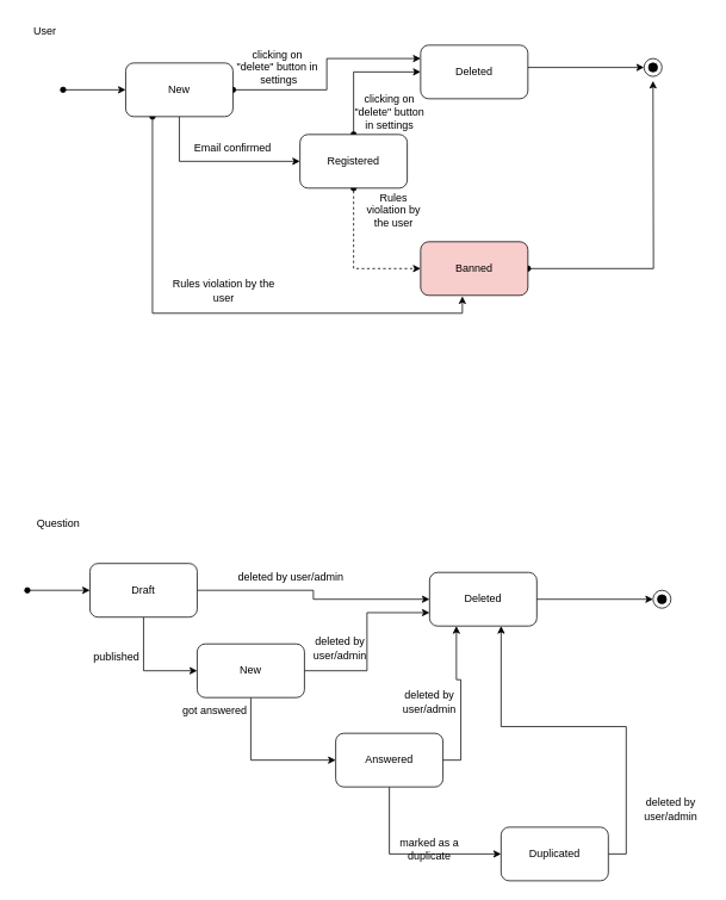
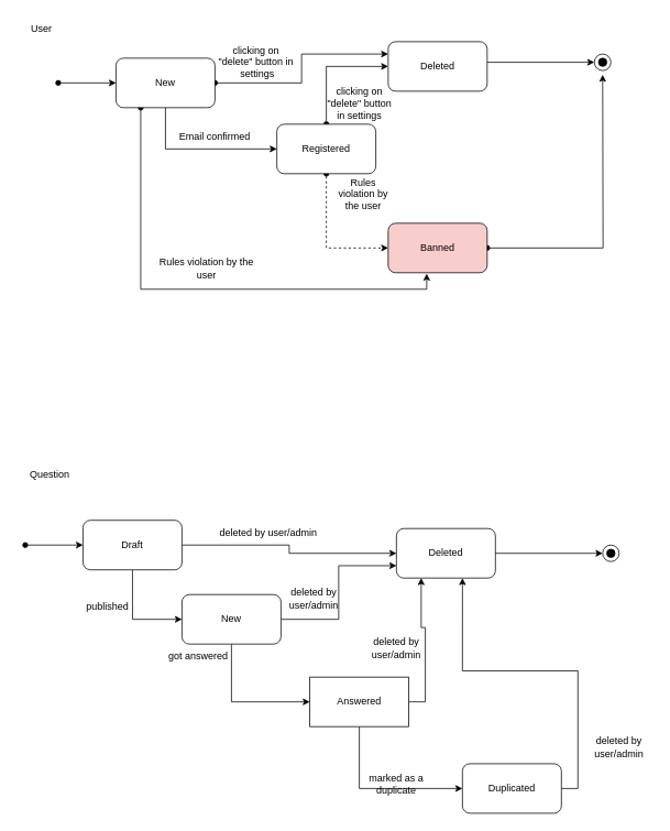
  <mxCell id="0" />
  <mxCell id="1" parent="0" />
  <mxCell id="2" value="" style="ellipse;whiteSpace=wrap;html=1;aspect=fixed;" vertex="1" parent="1"><mxGeometry x="720" y="65" width="20" height="20" as="geometry" /></mxCell>
  <mxCell id="3" style="edgeStyle=orthogonalEdgeStyle;rounded=0;orthogonalLoop=1;jettySize=auto;html=1;exitX=0.5;exitY=1;exitDx=0;exitDy=0;entryX=0;entryY=0.5;entryDx=0;entryDy=0;" edge="1" parent="1" source="6" target="9"><mxGeometry relative="1" as="geometry" /></mxCell>
  <mxCell id="4" style="edgeStyle=orthogonalEdgeStyle;rounded=0;orthogonalLoop=1;jettySize=auto;html=1;exitX=1;exitY=0.5;exitDx=0;exitDy=0;entryX=0;entryY=0.25;entryDx=0;entryDy=0;startArrow=oval;startFill=1;sourcePerimeterSpacing=10;targetPerimeterSpacing=8;strokeWidth=1;" edge="1" parent="1" source="6" target="37"><mxGeometry relative="1" as="geometry" /></mxCell>
  <mxCell id="5" style="edgeStyle=orthogonalEdgeStyle;rounded=0;orthogonalLoop=1;jettySize=auto;html=1;exitX=0.25;exitY=1;exitDx=0;exitDy=0;entryX=0.389;entryY=1.017;entryDx=0;entryDy=0;entryPerimeter=0;startArrow=oval;startFill=1;sourcePerimeterSpacing=10;targetPerimeterSpacing=8;strokeWidth=1;" edge="1" parent="1" source="6" target="39"><mxGeometry relative="1" as="geometry" /></mxCell>
  <mxCell id="6" value="New" style="rounded=1;whiteSpace=wrap;html=1;" vertex="1" parent="1"><mxGeometry x="140" y="70" width="120" height="60" as="geometry" /></mxCell>
  <mxCell id="7" style="edgeStyle=orthogonalEdgeStyle;rounded=0;orthogonalLoop=1;jettySize=auto;html=1;exitX=0.5;exitY=1;exitDx=0;exitDy=0;entryX=0;entryY=0.5;entryDx=0;entryDy=0;startArrow=oval;startFill=1;sourcePerimeterSpacing=10;targetPerimeterSpacing=8;strokeWidth=1;dashed=1;" edge="1" parent="1" source="9" target="39"><mxGeometry relative="1" as="geometry" /></mxCell>
  <mxCell id="8" style="edgeStyle=orthogonalEdgeStyle;rounded=0;orthogonalLoop=1;jettySize=auto;html=1;exitX=0.5;exitY=0;exitDx=0;exitDy=0;entryX=0;entryY=0.5;entryDx=0;entryDy=0;startArrow=oval;startFill=1;sourcePerimeterSpacing=10;targetPerimeterSpacing=8;strokeWidth=1;" edge="1" parent="1" source="9" target="37"><mxGeometry relative="1" as="geometry" /></mxCell>
  <mxCell id="9" value="Registered" style="rounded=1;whiteSpace=wrap;html=1;" vertex="1" parent="1"><mxGeometry x="335" y="150" width="120" height="60" as="geometry" /></mxCell>
  <mxCell id="10" value="Email confirmed" style="text;html=1;strokeColor=none;fillColor=none;align=center;verticalAlign=middle;whiteSpace=wrap;rounded=0;" vertex="1" parent="1"><mxGeometry x="210" y="150" width="100" height="30" as="geometry" /></mxCell>
  <mxCell id="11" style="edgeStyle=orthogonalEdgeStyle;rounded=0;orthogonalLoop=1;jettySize=auto;html=1;exitX=1;exitY=0.5;exitDx=0;exitDy=0;entryX=0;entryY=0.5;entryDx=0;entryDy=0;" edge="1" parent="1" source="13" target="20"><mxGeometry relative="1" as="geometry" /></mxCell>
  <mxCell id="12" style="edgeStyle=orthogonalEdgeStyle;rounded=0;orthogonalLoop=1;jettySize=auto;html=1;exitX=0.5;exitY=1;exitDx=0;exitDy=0;entryX=0;entryY=0.5;entryDx=0;entryDy=0;" edge="1" parent="1" source="13" target="16"><mxGeometry relative="1" as="geometry" /></mxCell>
  <mxCell id="13" value="Draft" style="rounded=1;whiteSpace=wrap;html=1;" vertex="1" parent="1"><mxGeometry x="100" y="630" width="120" height="60" as="geometry" /></mxCell>
  <mxCell id="14" style="edgeStyle=orthogonalEdgeStyle;rounded=0;orthogonalLoop=1;jettySize=auto;html=1;exitX=1;exitY=0.5;exitDx=0;exitDy=0;entryX=0;entryY=0.75;entryDx=0;entryDy=0;" edge="1" parent="1" source="16" target="20"><mxGeometry relative="1" as="geometry" /></mxCell>
  <mxCell id="15" style="edgeStyle=orthogonalEdgeStyle;rounded=0;orthogonalLoop=1;jettySize=auto;html=1;exitX=0.5;exitY=1;exitDx=0;exitDy=0;entryX=0;entryY=0.5;entryDx=0;entryDy=0;" edge="1" parent="1" source="16" target="19"><mxGeometry relative="1" as="geometry" /></mxCell>
  <mxCell id="16" value="New" style="rounded=1;whiteSpace=wrap;html=1;" vertex="1" parent="1"><mxGeometry x="220" y="720" width="120" height="60" as="geometry" /></mxCell>
  <mxCell id="17" style="edgeStyle=orthogonalEdgeStyle;rounded=0;orthogonalLoop=1;jettySize=auto;html=1;exitX=1;exitY=0.5;exitDx=0;exitDy=0;entryX=0.25;entryY=1;entryDx=0;entryDy=0;" edge="1" parent="1" source="19" target="20"><mxGeometry relative="1" as="geometry" /></mxCell>
  <mxCell id="18" style="edgeStyle=orthogonalEdgeStyle;rounded=0;orthogonalLoop=1;jettySize=auto;html=1;exitX=0.5;exitY=1;exitDx=0;exitDy=0;entryX=0;entryY=0.5;entryDx=0;entryDy=0;" edge="1" parent="1" source="19" target="22"><mxGeometry relative="1" as="geometry" /></mxCell>
- <mxCell id="19" value="Answered" style="rounded=1;whiteSpace=wrap;html=1;" vertex="1" parent="1"><mxGeometry x="375" y="820" width="120" height="60" as="geometry" /></mxCell>
+ <mxCell id="19" value="Answered" style="whiteSpace=wrap;html=1;rounded=0;" vertex="1" parent="1"><mxGeometry x="375" y="820" width="120" height="60" as="geometry" /></mxCell>
  <mxCell id="20" value="Deleted" style="rounded=1;whiteSpace=wrap;html=1;" vertex="1" parent="1"><mxGeometry x="480" y="640" width="120" height="60" as="geometry" /></mxCell>
  <mxCell id="21" style="edgeStyle=orthogonalEdgeStyle;rounded=0;orthogonalLoop=1;jettySize=auto;html=1;exitX=1;exitY=0.5;exitDx=0;exitDy=0;entryX=0.667;entryY=1;entryDx=0;entryDy=0;entryPerimeter=0;" edge="1" parent="1" source="22" target="20"><mxGeometry relative="1" as="geometry" /></mxCell>
  <mxCell id="22" value="Duplicated" style="rounded=1;whiteSpace=wrap;html=1;" vertex="1" parent="1"><mxGeometry x="560" y="925" width="120" height="60" as="geometry" /></mxCell>
  <mxCell id="23" value="deleted by user/admin" style="text;html=1;strokeColor=none;fillColor=none;align=center;verticalAlign=middle;whiteSpace=wrap;rounded=0;" vertex="1" parent="1"><mxGeometry x="250" y="630" width="150" height="30" as="geometry" /></mxCell>
  <mxCell id="24" value="deleted by user/admin" style="text;html=1;strokeColor=none;fillColor=none;align=center;verticalAlign=middle;whiteSpace=wrap;rounded=0;" vertex="1" parent="1"><mxGeometry x="340" y="710" width="80" height="30" as="geometry" /></mxCell>
  <mxCell id="25" value="deleted by user/admin" style="text;html=1;strokeColor=none;fillColor=none;align=center;verticalAlign=middle;whiteSpace=wrap;rounded=0;" vertex="1" parent="1"><mxGeometry x="440" y="770" width="80" height="30" as="geometry" /></mxCell>
  <mxCell id="26" value="deleted by user/admin" style="text;html=1;strokeColor=none;fillColor=none;align=center;verticalAlign=middle;whiteSpace=wrap;rounded=0;" vertex="1" parent="1"><mxGeometry x="710" y="890" width="80" height="30" as="geometry" /></mxCell>
  <mxCell id="27" value="published" style="text;html=1;strokeColor=none;fillColor=none;align=center;verticalAlign=middle;whiteSpace=wrap;rounded=0;" vertex="1" parent="1"><mxGeometry x="90" y="720" width="80" height="30" as="geometry" /></mxCell>
  <mxCell id="28" value="got answered" style="text;html=1;strokeColor=none;fillColor=none;align=center;verticalAlign=middle;whiteSpace=wrap;rounded=0;" vertex="1" parent="1"><mxGeometry x="200" y="780" width="80" height="30" as="geometry" /></mxCell>
  <mxCell id="29" value="marked as a duplicate" style="text;html=1;strokeColor=none;fillColor=none;align=center;verticalAlign=middle;whiteSpace=wrap;rounded=0;" vertex="1" parent="1"><mxGeometry x="440" y="935" width="80" height="30" as="geometry" /></mxCell>
  <mxCell id="30" value="User" style="text;html=1;strokeColor=none;fillColor=none;align=center;verticalAlign=middle;whiteSpace=wrap;rounded=0;" vertex="1" parent="1"><mxGeometry x="20" y="20" width="60" height="30" as="geometry" /></mxCell>
- <mxCell id="31" value="Question" style="text;html=1;strokeColor=none;fillColor=none;align=center;verticalAlign=middle;whiteSpace=wrap;rounded=0;" vertex="1" parent="1"><mxGeometry x="35" y="570" width="60" height="30" as="geometry" /></mxCell>
+ <mxCell id="31" value="Question" style="text;html=1;strokeColor=none;fillColor=none;align=center;verticalAlign=middle;whiteSpace=wrap;rounded=0;" vertex="1" parent="1"><mxGeometry x="30" y="560" width="60" height="30" as="geometry" /></mxCell>
  <mxCell id="32" value="" style="endArrow=classic;startArrow=oval;html=1;rounded=0;entryX=0;entryY=0.5;entryDx=0;entryDy=0;startFill=1;strokeWidth=1;targetPerimeterSpacing=8;sourcePerimeterSpacing=10;" edge="1" parent="1" target="6"><mxGeometry width="50" height="50" relative="1" as="geometry"><mxPoint x="70" y="100" as="sourcePoint" /><mxPoint x="460" y="60" as="targetPoint" /></mxGeometry></mxCell>
  <mxCell id="33" value="" style="endArrow=classic;startArrow=oval;html=1;rounded=0;entryX=0;entryY=0.5;entryDx=0;entryDy=0;startFill=1;strokeWidth=1;targetPerimeterSpacing=8;sourcePerimeterSpacing=10;" edge="1" parent="1"><mxGeometry width="50" height="50" relative="1" as="geometry"><mxPoint x="30" y="660" as="sourcePoint" /><mxPoint x="100" y="660" as="targetPoint" /></mxGeometry></mxCell>
  <mxCell id="34" value="" style="ellipse;whiteSpace=wrap;html=1;aspect=fixed;" vertex="1" parent="1"><mxGeometry x="730" y="660" width="20" height="20" as="geometry" /></mxCell>
  <mxCell id="35" value="" style="endArrow=classic;html=1;rounded=0;sourcePerimeterSpacing=10;targetPerimeterSpacing=8;strokeWidth=1;entryX=0;entryY=0.5;entryDx=0;entryDy=0;exitX=1;exitY=0.5;exitDx=0;exitDy=0;" edge="1" parent="1" source="20" target="34"><mxGeometry width="50" height="50" relative="1" as="geometry"><mxPoint x="410" y="880" as="sourcePoint" /><mxPoint x="460" y="830" as="targetPoint" /></mxGeometry></mxCell>
  <mxCell id="36" value="" style="ellipse;whiteSpace=wrap;html=1;aspect=fixed;fillColor=#050505;" vertex="1" parent="1"><mxGeometry x="735" y="665" width="10" height="10" as="geometry" /></mxCell>
  <mxCell id="37" value="Deleted" style="rounded=1;whiteSpace=wrap;html=1;" vertex="1" parent="1"><mxGeometry x="470" y="50" width="120" height="60" as="geometry" /></mxCell>
  <mxCell id="38" style="edgeStyle=orthogonalEdgeStyle;rounded=0;orthogonalLoop=1;jettySize=auto;html=1;exitX=1;exitY=0.5;exitDx=0;exitDy=0;startArrow=oval;startFill=1;sourcePerimeterSpacing=10;targetPerimeterSpacing=8;strokeWidth=1;" edge="1" parent="1" source="39"><mxGeometry relative="1" as="geometry"><mxPoint x="730" y="90" as="targetPoint" /></mxGeometry></mxCell>
  <mxCell id="39" value="Banned" style="rounded=1;whiteSpace=wrap;html=1;fillColor=#f8cecc;" vertex="1" parent="1"><mxGeometry x="470" y="270" width="120" height="60" as="geometry" /></mxCell>
  <mxCell id="40" value="" style="endArrow=classic;html=1;rounded=0;sourcePerimeterSpacing=10;targetPerimeterSpacing=8;strokeWidth=1;entryX=0;entryY=0.5;entryDx=0;entryDy=0;exitX=1;exitY=0.5;exitDx=0;exitDy=0;" edge="1" parent="1"><mxGeometry width="50" height="50" relative="1" as="geometry"><mxPoint x="590" y="75" as="sourcePoint" /><mxPoint x="720" y="75" as="targetPoint" /></mxGeometry></mxCell>
  <mxCell id="41" value="" style="ellipse;whiteSpace=wrap;html=1;aspect=fixed;fillColor=#050505;" vertex="1" parent="1"><mxGeometry x="725" y="70" width="10" height="10" as="geometry" /></mxCell>
  <mxCell id="42" value="Rules violation by the user" style="text;html=1;strokeColor=none;fillColor=none;align=center;verticalAlign=middle;whiteSpace=wrap;rounded=0;" vertex="1" parent="1"><mxGeometry x="400" y="220" width="80" height="30" as="geometry" /></mxCell>
  <mxCell id="43" value="Rules violation by the user" style="text;html=1;strokeColor=none;fillColor=none;align=center;verticalAlign=middle;whiteSpace=wrap;rounded=0;" vertex="1" parent="1"><mxGeometry x="180" y="310" width="140" height="30" as="geometry" /></mxCell>
  <mxCell id="44" value="clicking on &quot;delete&quot; button in&lt;br&gt;&amp;nbsp;settings" style="text;html=1;strokeColor=none;fillColor=none;align=center;verticalAlign=middle;whiteSpace=wrap;rounded=0;" vertex="1" parent="1"><mxGeometry x="260" y="60" width="100" height="30" as="geometry" /></mxCell>
  <mxCell id="45" value="clicking on &quot;delete&quot; button in settings" style="text;html=1;strokeColor=none;fillColor=none;align=center;verticalAlign=middle;whiteSpace=wrap;rounded=0;" vertex="1" parent="1"><mxGeometry x="393" y="110" width="85" height="30" as="geometry" /></mxCell>
